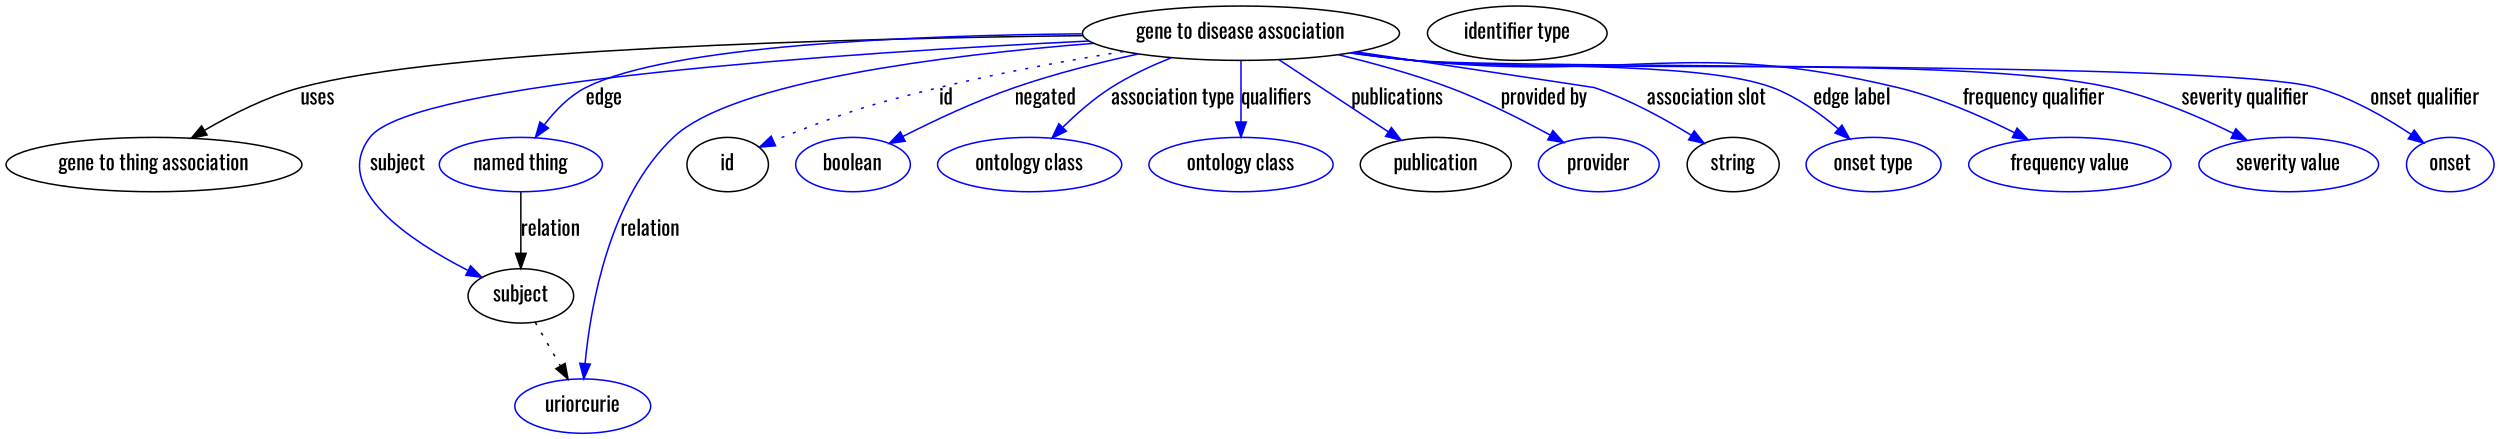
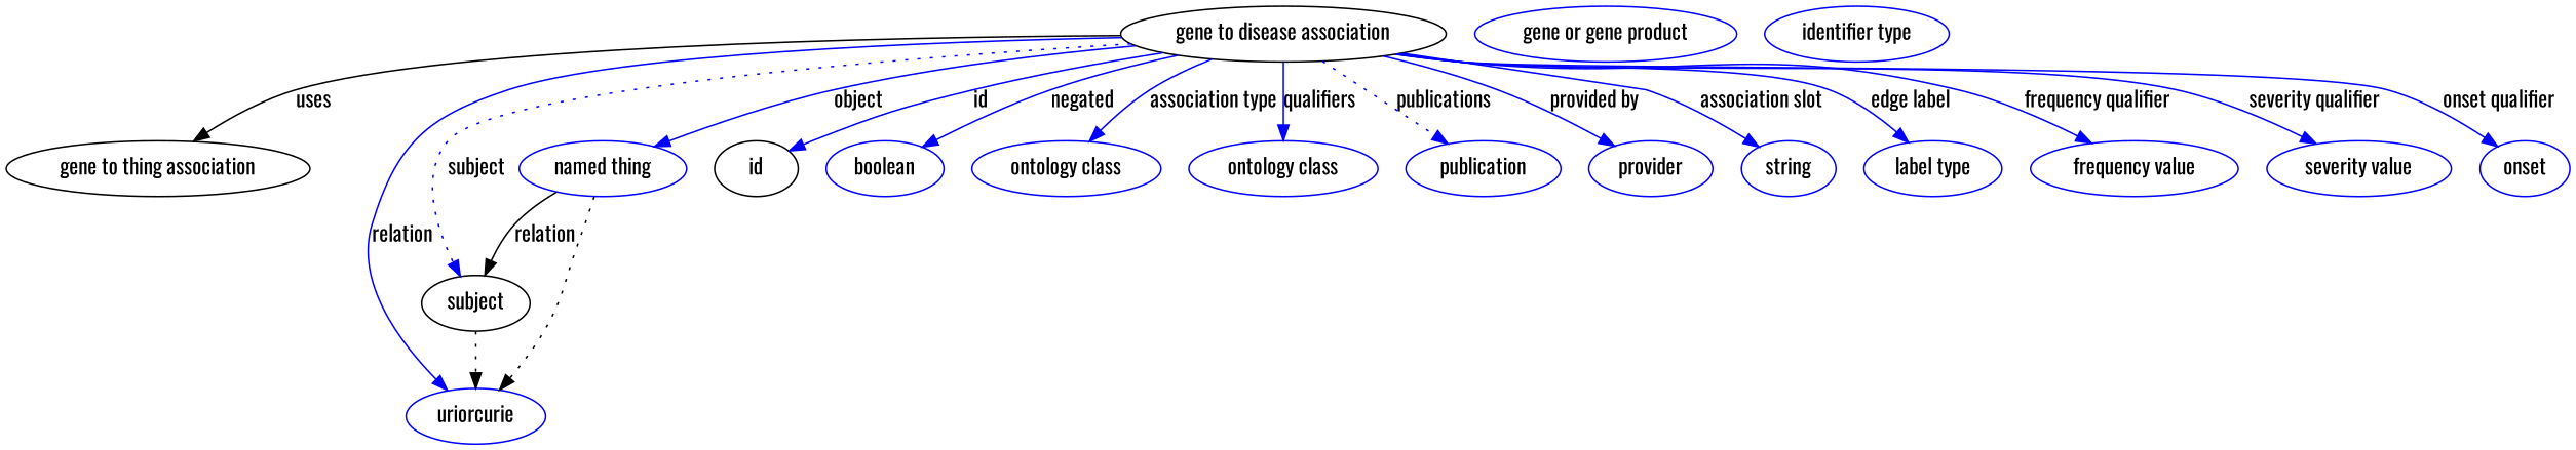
  digraph {
    fontname=Oswald
    node [fontname=Oswald color=blue]
    edge [fontname=Oswald color=blue style=solid]
    n1 [height=0.5 label="gene to disease association" width=2.9207 color=""]
    "gene to thing association" [height=0.5 width=2.7163 color=""]
    subject [height=0.5 width=0.97656 color=""]
    n4 [height=0.5 label=uriorcurie width=1.2492]
    n5 [height=0.5 label="named thing" width=1.5019]
    id [height=0.5 width=0.75 color=""]
    n7 [height=0.5 label=boolean width=1.0584]
    n8 [height=0.5 label="ontology class" width=1.6931]
    n9 [height=0.5 label="ontology class" width=1.6931]
-   n10 [color=black height=0.5 label=publication width=1.3859]
+   n10 [height=0.5 label=publication width=1.3859]
    n11 [height=0.5 label=provider width=1.1129]
-   n12 [color=black height=0.5 label=string width=0.8403]
-   n13 [height=0.5 label="onset type" width=1.2425]
+   n12 [height=0.5 label=string width=0.8403]
+   n13 [height=0.5 label="label type" width=1.2425]
    n14 [height=0.5 label="frequency value" width=1.8561]
    n15 [height=0.5 label="severity value" width=1.6517]
    n16 [height=0.5 label=onset width=0.79928]
-   n18 [color=black height=0.5 label="identifier type" width=1.652]
+   n17 [height=0.5 label="gene or gene product" width=2.3474]
+   n18 [height=0.5 label="identifier type" width=1.652]
    n1 -> "gene to thing association" [label=uses color="" style=""]
-   n1 -> subject [label=subject]
+   n1 -> subject [label=subject style=dotted]
    n1 -> n4 [label=relation]
-   n1 -> n5 [label="edge"]
-   n1 -> id [label=id style=dotted]
+   n1 -> n5 [label=object]
+   n1 -> id [label=id]
    n1 -> n7 [label=negated]
    n1 -> n8 [label="association type"]
    n1 -> n9 [label=qualifiers]
-   n1 -> n10 [label=publications]
+   n1 -> n10 [label=publications style=dotted]
    n1 -> n11 [label="provided by"]
    n1 -> n12 [label="association slot"]
    n1 -> n13 [label="edge label"]
    n1 -> n14 [label="frequency qualifier"]
    n1 -> n15 [label="severity qualifier"]
    n1 -> n16 [label="onset qualifier"]
    subject -> n4 [style=dotted color=""]
    n5 -> subject [label=relation color="" style=""]
+   n5 -> n4 [style=dotted color=""]
  }
